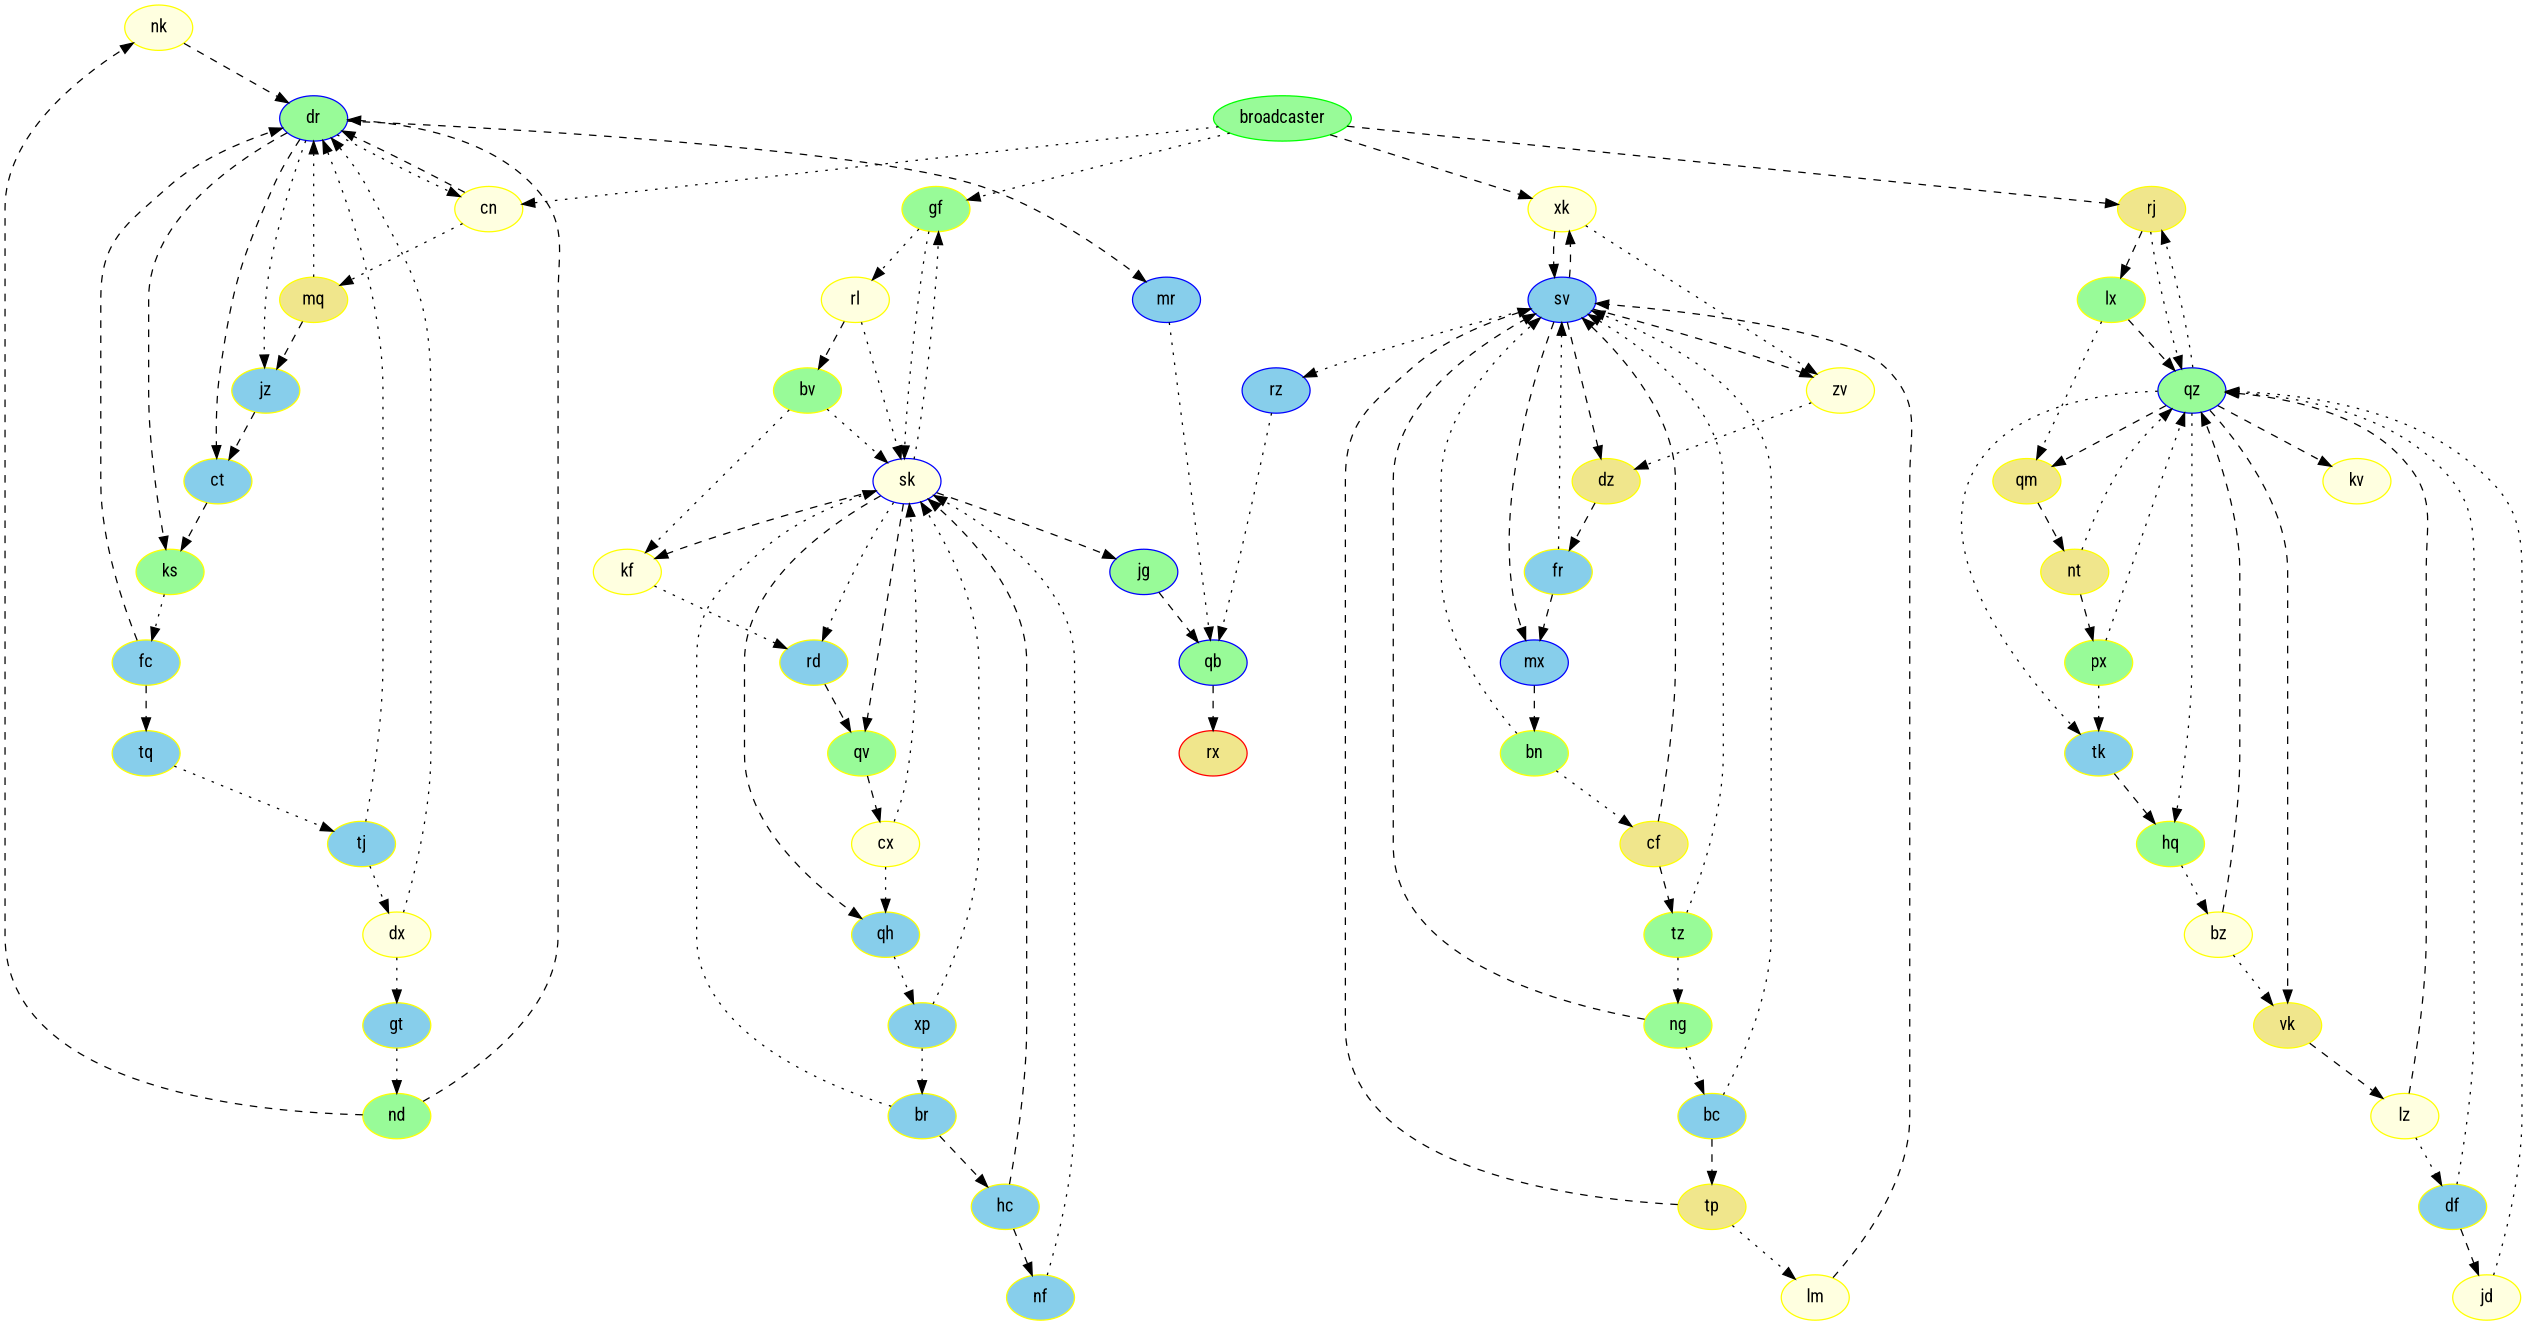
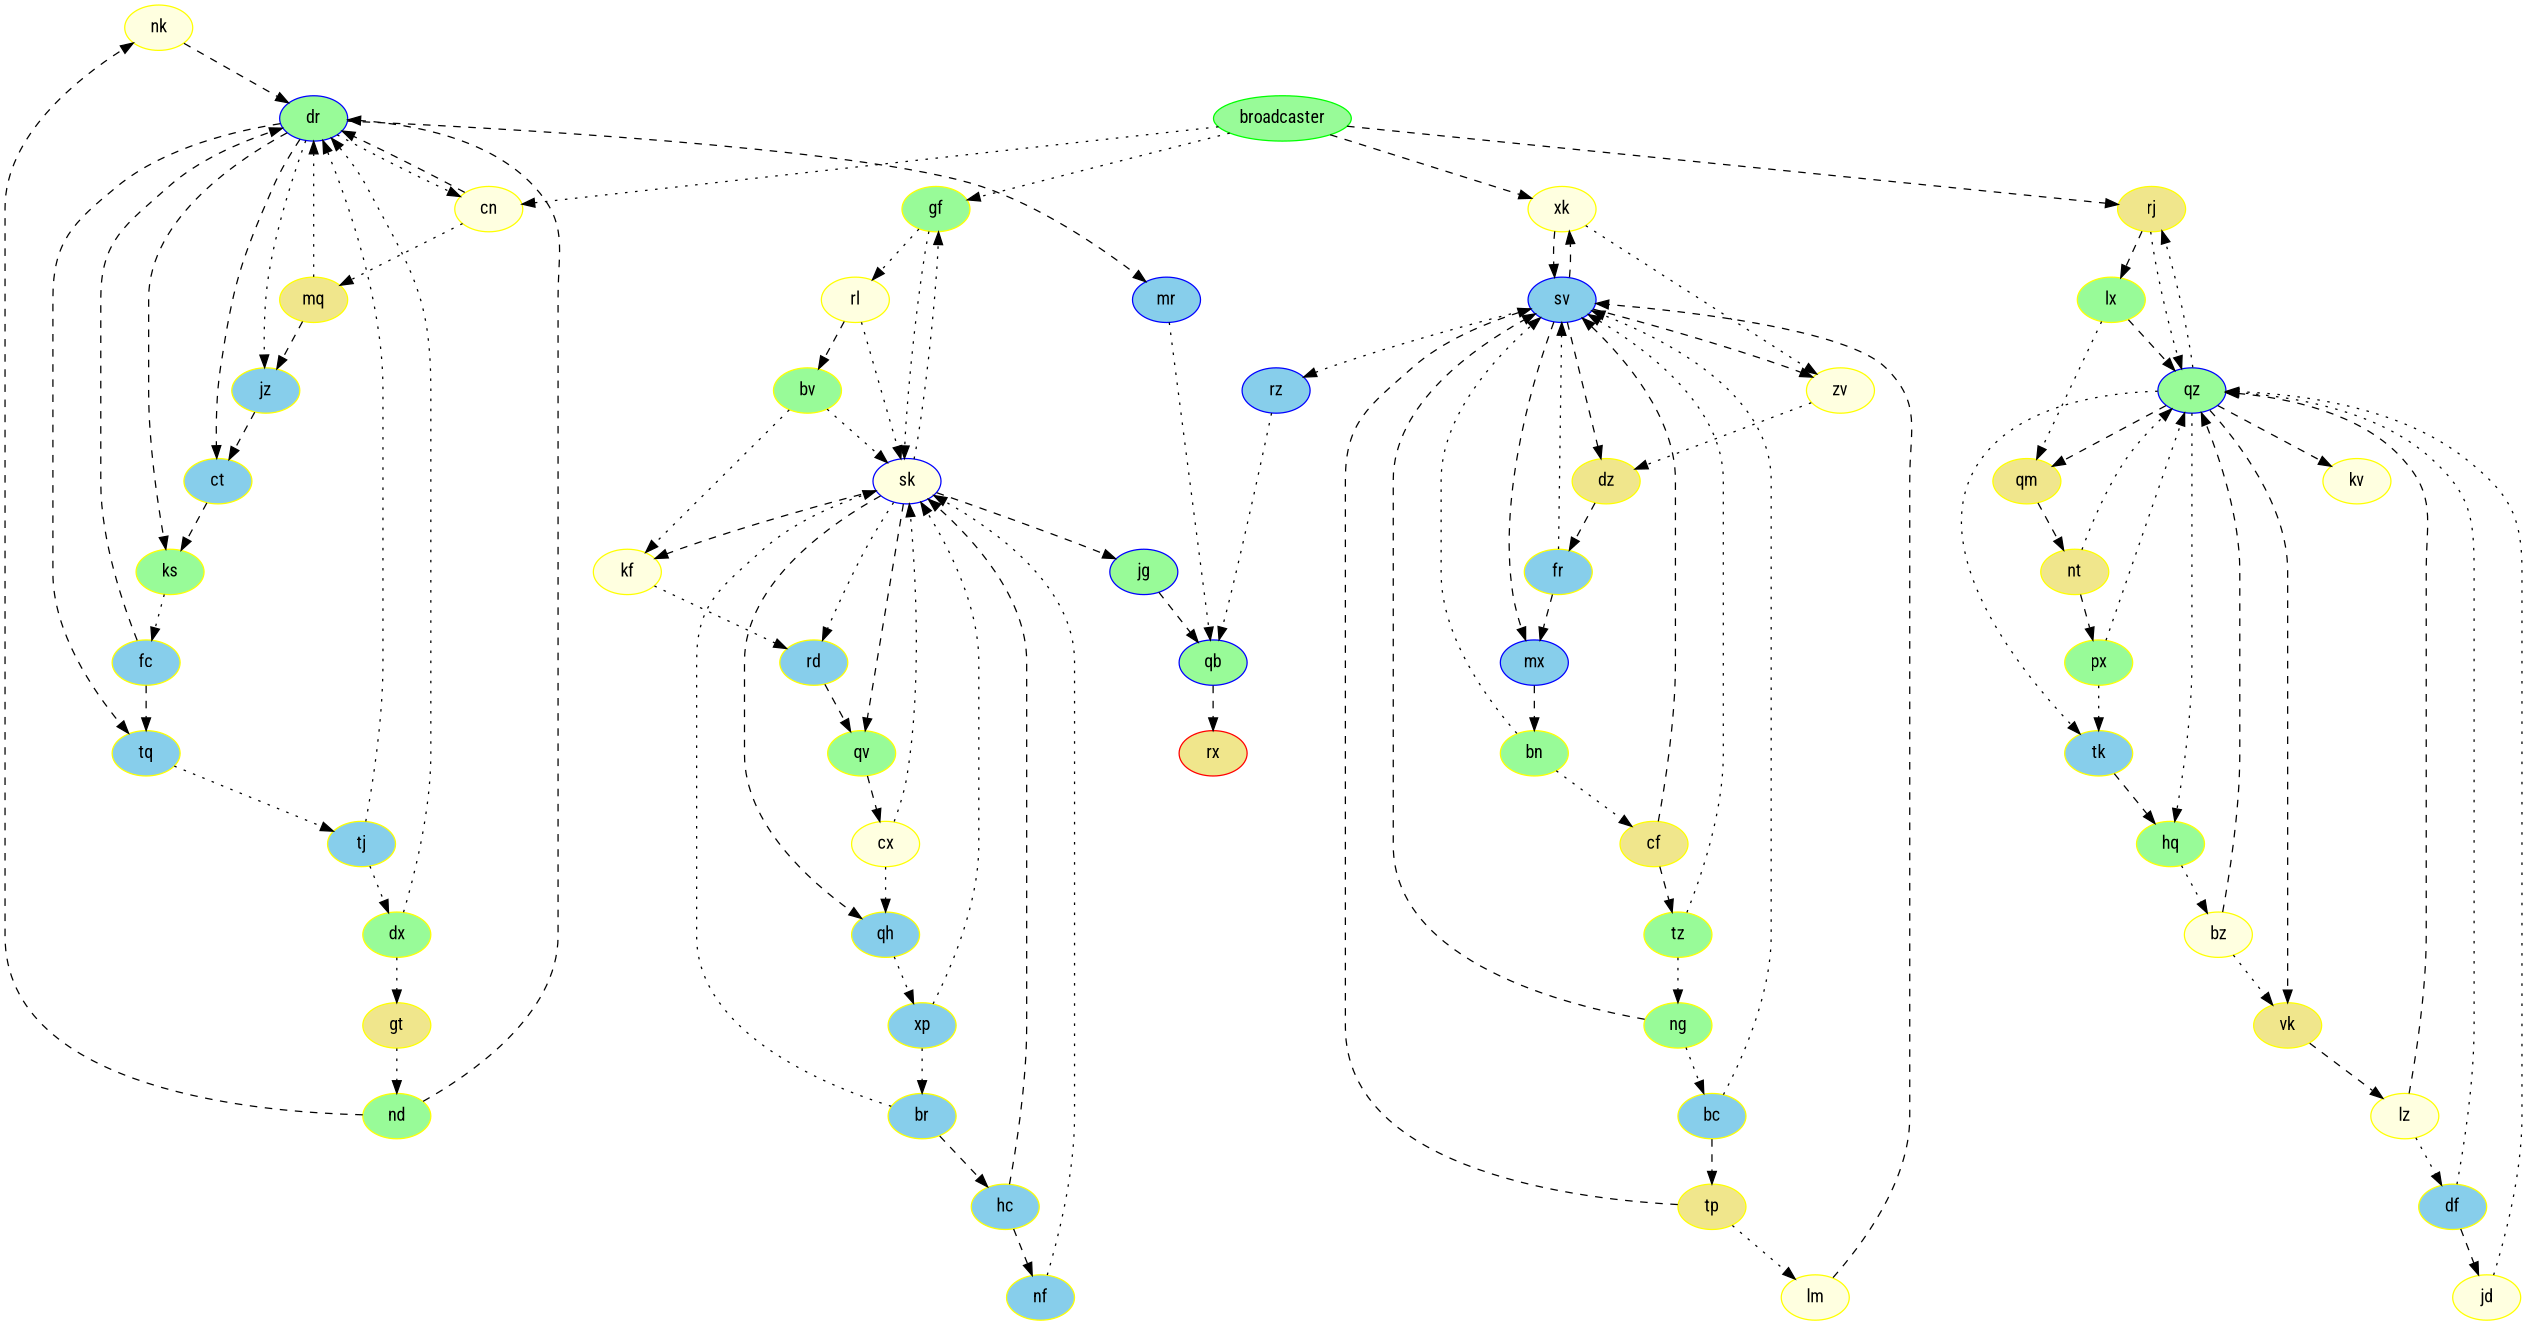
  strict digraph {
    fontname="Roboto Condensed"
    node [color=yellow fillcolor=skyblue fontname="Roboto Condensed" style=filled]
    edge [fontname="Roboto Condensed" style=dotted]
    nk [fillcolor=lightyellow]
    dr [color=blue fillcolor=palegreen]
    jz
    ct
    ks [fillcolor=palegreen]
    cn [fillcolor=lightyellow]
    tq
    mr [color=blue]
    fc
    mq [fillcolor=khaki]
    tj
    qb [color=blue fillcolor=palegreen]
    qv [fillcolor=palegreen]
    cx [fillcolor=lightyellow]
    sk [color=blue fillcolor=lightyellow]
    qh
    kf [fillcolor=lightyellow]
    rd
    gf [fillcolor=palegreen]
    jg [color=blue fillcolor=palegreen]
    xp
    sv [color=blue]
    bc
    tp [fillcolor=khaki]
    mx [color=blue]
    dz [fillcolor=khaki]
    xk [fillcolor=lightyellow]
    rz [color=blue]
    zv [fillcolor=lightyellow]
    lm [fillcolor=lightyellow]
    bn [fillcolor=palegreen]
    fr
    bv [fillcolor=palegreen]
    rl [fillcolor=lightyellow]
    br
    hc
    nf
    rj [fillcolor=khaki]
    lx [fillcolor=palegreen]
    qz [color=blue fillcolor=palegreen]
    qm [fillcolor=khaki]
    vk [fillcolor=khaki]
    kv [fillcolor=lightyellow]
    hq [fillcolor=palegreen]
    tk
    nt [fillcolor=khaki]
    lz [fillcolor=lightyellow]
    bz [fillcolor=lightyellow]
-   dx [fillcolor=lightyellow]
-   gt
+   dx [fillcolor=palegreen]
+   gt [fillcolor=khaki]
    nd [fillcolor=palegreen]
    tz [fillcolor=palegreen]
    ng [fillcolor=palegreen]
    cf [fillcolor=khaki]
    df
    jd [fillcolor=lightyellow]
    rx [color=red fillcolor=khaki]
    px [fillcolor=palegreen]
    broadcaster [color=green fillcolor=palegreen]
    nk -> dr [style=dashed]
    dr -> jz
    dr -> ct [style=dashed]
    dr -> ks [style=dashed]
    dr -> cn
+   dr -> tq [style=dashed]
    dr -> mr [style=dashed]
    jz -> ct [style=dashed]
    ct -> ks [style=dashed]
    ks -> fc
    cn -> dr [style=dashed]
    cn -> mq
    tq -> tj
    mr -> qb
    fc -> dr [style=dashed]
    fc -> tq [style=dashed]
    mq -> dr
    mq -> jz [style=dashed]
    tj -> dr
    tj -> dx
    qb -> rx [style=dashed]
    qv -> cx [style=dashed]
    cx -> sk
    cx -> qh
    sk -> qv [style=dashed]
    sk -> qh [style=dashed]
    sk -> kf [style=dashed]
    sk -> rd
    sk -> gf
    sk -> jg [style=dashed]
    qh -> xp
    kf -> rd
    rd -> qv [style=dashed]
    gf -> sk
    gf -> rl
    jg -> qb [style=dashed]
    xp -> sk
    xp -> br
    sv -> mx [style=dashed]
    sv -> dz [style=dashed]
    sv -> xk [style=dashed]
    sv -> rz
    sv -> zv [style=dashed]
    bc -> sv
    bc -> tp [style=dashed]
    tp -> sv [style=dashed]
    tp -> lm
    mx -> bn [style=dashed]
    dz -> fr [style=dashed]
    xk -> sv [style=dashed]
    xk -> zv
    rz -> qb
    zv -> dz
    lm -> sv [style=dashed]
    bn -> sv
    bn -> cf
    fr -> sv
    fr -> mx [style=dashed]
    bv -> sk
    bv -> kf
    rl -> sk
    rl -> bv [style=dashed]
    br -> sk
    br -> hc [style=dashed]
    hc -> sk [style=dashed]
    hc -> nf [style=dashed]
    nf -> sk
    rj -> lx [style=dashed]
    rj -> qz
    lx -> qz [style=dashed]
    lx -> qm
    qz -> rj
    qz -> qm [style=dashed]
    qz -> vk [style=dashed]
    qz -> kv [style=dashed]
    qz -> hq
    qz -> tk
    qm -> nt [style=dashed]
    vk -> lz [style=dashed]
    hq -> bz
    tk -> hq [style=dashed]
    nt -> qz
    nt -> px [style=dashed]
    lz -> qz [style=dashed]
    lz -> df
    bz -> qz [style=dashed]
    bz -> vk
    dx -> dr
    dx -> gt
    gt -> nd
    nd -> nk [style=dashed]
    nd -> dr [style=dashed]
    tz -> sv
    tz -> ng
    ng -> sv [style=dashed]
    ng -> bc
    cf -> sv [style=dashed]
    cf -> tz [style=dashed]
    df -> qz
    df -> jd [style=dashed]
    jd -> qz
    px -> qz
    px -> tk
    broadcaster -> cn
    broadcaster -> gf
    broadcaster -> xk [style=dashed]
    broadcaster -> rj [style=dashed]
  }
